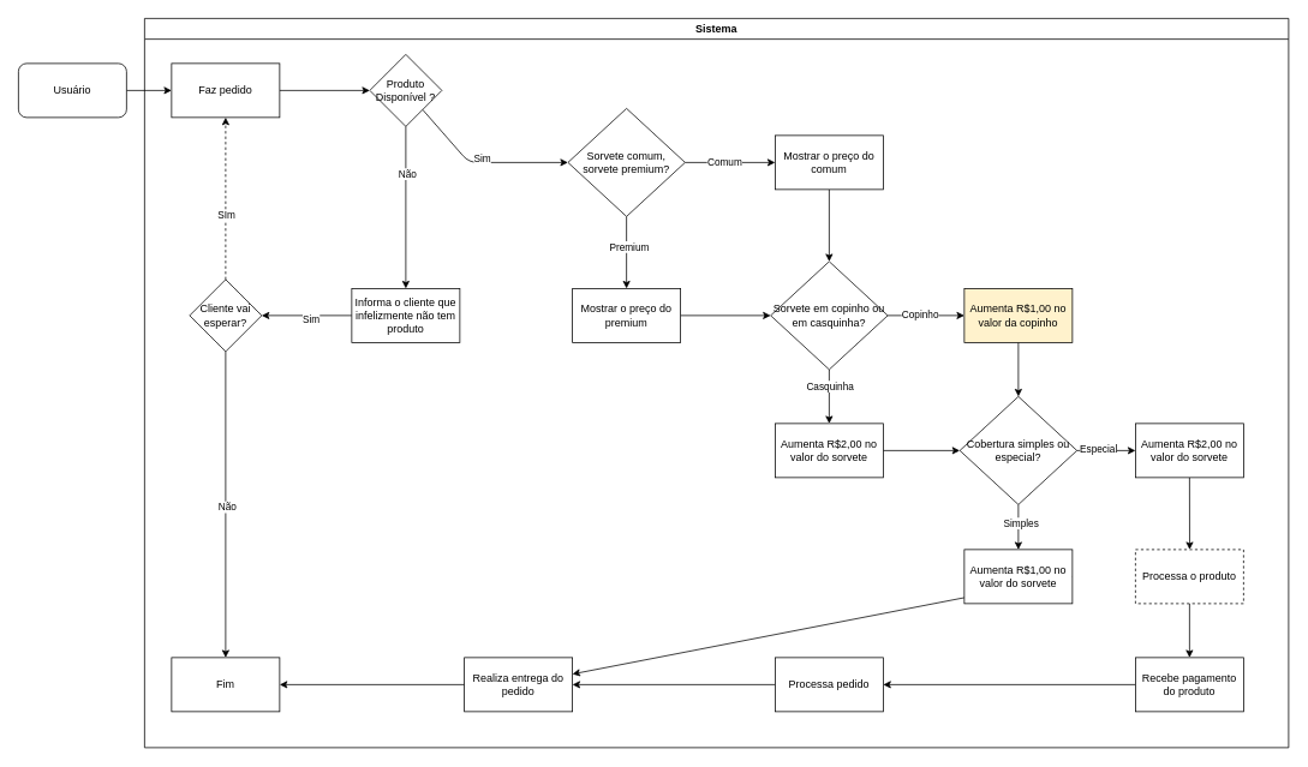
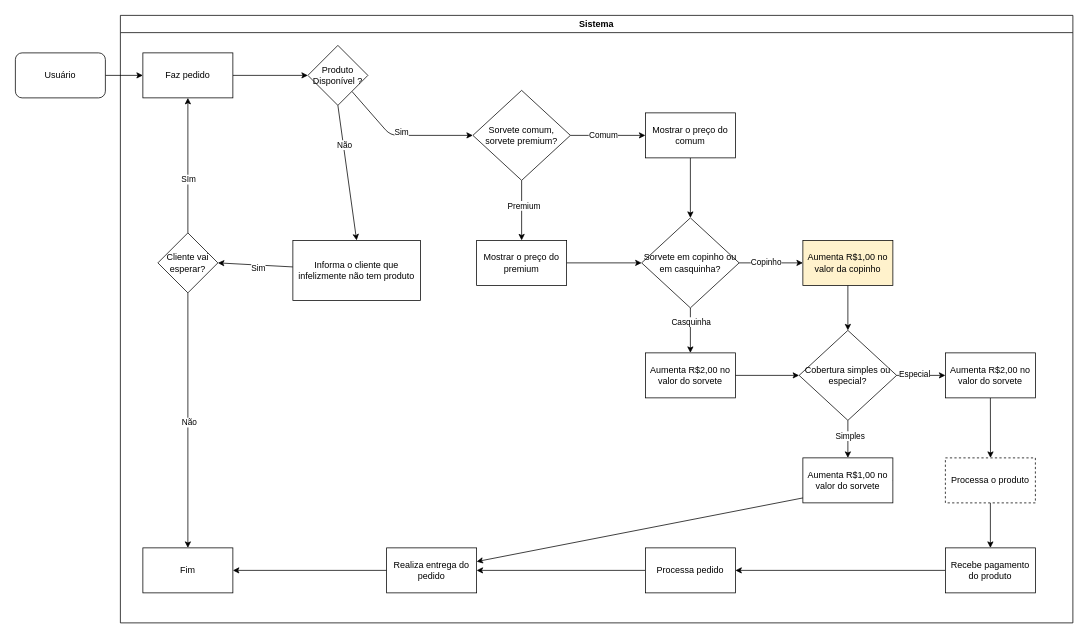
  <mxCell id="0" />
  <mxCell id="1" parent="0" />
  <mxCell id="2" value="Sistema" style="swimlane;labelBackgroundColor=#FFFFFF;labelBorderColor=none;textShadow=0;gradientColor=none;swimlaneFillColor=default;" vertex="1" parent="1"><mxGeometry x="160" y="20" width="1270" height="810" as="geometry" /></mxCell>
  <mxCell id="3" style="edgeStyle=none;html=1;exitX=1;exitY=0.5;exitDx=0;exitDy=0;entryX=0;entryY=0.5;entryDx=0;entryDy=0;" edge="1" parent="2" source="4" target="7"><mxGeometry relative="1" as="geometry" /></mxCell>
  <mxCell id="4" value="Faz pedido" style="rounded=0;whiteSpace=wrap;html=1;" vertex="1" parent="2"><mxGeometry x="30" y="50" width="120" height="60" as="geometry" /></mxCell>
  <mxCell id="5" style="edgeStyle=none;html=1;entryX=0;entryY=0.5;entryDx=0;entryDy=0;" edge="1" parent="2" source="7" target="29"><mxGeometry relative="1" as="geometry"><Array as="points"><mxPoint x="360" y="160" /></Array></mxGeometry></mxCell>
  <mxCell id="6" value="Sim&lt;div&gt;&lt;br&gt;&lt;/div&gt;" style="edgeLabel;html=1;align=center;verticalAlign=middle;resizable=0;points=[];" vertex="1" connectable="0" parent="5"><mxGeometry x="-0.019" y="-2" relative="1" as="geometry"><mxPoint as="offset" /></mxGeometry></mxCell>
  <mxCell id="7" value="Produto Disponível ?" style="rhombus;whiteSpace=wrap;html=1;" vertex="1" parent="2"><mxGeometry x="250" y="40" width="80" height="80" as="geometry" /></mxCell>
  <mxCell id="8" style="edgeStyle=none;html=1;entryX=1;entryY=0.5;entryDx=0;entryDy=0;" edge="1" parent="2" source="10" target="17"><mxGeometry relative="1" as="geometry" /></mxCell>
  <mxCell id="9" value="Sim" style="edgeLabel;html=1;align=center;verticalAlign=middle;resizable=0;points=[];" vertex="1" connectable="0" parent="8"><mxGeometry x="-0.09" y="4" relative="1" as="geometry"><mxPoint as="offset" /></mxGeometry></mxCell>
- <mxCell id="10" value="Informa o cliente que infelizmente não tem produto" style="rounded=0;whiteSpace=wrap;html=1;" vertex="1" parent="2"><mxGeometry x="230" y="300" width="120" height="60" as="geometry" /></mxCell>
+ <mxCell id="10" value="Informa o cliente que infelizmente não tem produto" style="rounded=0;whiteSpace=wrap;html=1;" vertex="1" parent="2"><mxGeometry x="230" y="300" width="170" height="80" as="geometry" /></mxCell>
  <mxCell id="11" style="edgeStyle=none;html=1;exitX=0.5;exitY=1;exitDx=0;exitDy=0;entryX=0.5;entryY=0;entryDx=0;entryDy=0;" edge="1" parent="2" source="7" target="10"><mxGeometry relative="1" as="geometry"><mxPoint x="249.932" y="130" as="targetPoint" /></mxGeometry></mxCell>
  <mxCell id="12" value="Não" style="edgeLabel;html=1;align=center;verticalAlign=middle;resizable=0;points=[];" vertex="1" connectable="0" parent="11"><mxGeometry x="-0.418" y="1" relative="1" as="geometry"><mxPoint as="offset" /></mxGeometry></mxCell>
- <mxCell id="13" style="edgeStyle=none;html=1;exitX=0.5;exitY=0;exitDx=0;exitDy=0;entryX=0.5;entryY=1;entryDx=0;entryDy=0;dashed=1;" edge="1" parent="2" source="17" target="4"><mxGeometry relative="1" as="geometry" /></mxCell>
+ <mxCell id="13" style="edgeStyle=none;html=1;exitX=0.5;exitY=0;exitDx=0;exitDy=0;entryX=0.5;entryY=1;entryDx=0;entryDy=0;" edge="1" parent="2" source="17" target="4"><mxGeometry relative="1" as="geometry" /></mxCell>
  <mxCell id="14" value="SIm" style="edgeLabel;html=1;align=center;verticalAlign=middle;resizable=0;points=[];" vertex="1" connectable="0" parent="13"><mxGeometry x="-0.2" relative="1" as="geometry"><mxPoint as="offset" /></mxGeometry></mxCell>
  <mxCell id="15" style="edgeStyle=none;html=1;entryX=0.5;entryY=0;entryDx=0;entryDy=0;" edge="1" parent="2" source="17" target="18"><mxGeometry relative="1" as="geometry" /></mxCell>
  <mxCell id="16" value="Não" style="edgeLabel;html=1;align=center;verticalAlign=middle;resizable=0;points=[];" vertex="1" connectable="0" parent="15"><mxGeometry x="0.01" y="1" relative="1" as="geometry"><mxPoint as="offset" /></mxGeometry></mxCell>
  <mxCell id="17" value="Cliente vai esperar?" style="rhombus;whiteSpace=wrap;html=1;" vertex="1" parent="2"><mxGeometry x="50" y="290" width="80" height="80" as="geometry" /></mxCell>
  <mxCell id="18" value="Fim" style="rounded=0;whiteSpace=wrap;html=1;" vertex="1" parent="2"><mxGeometry x="30" y="710" width="120" height="60" as="geometry" /></mxCell>
  <mxCell id="19" value="" style="edgeStyle=none;html=1;" edge="1" parent="2" source="20" target="22"><mxGeometry relative="1" as="geometry" /></mxCell>
  <mxCell id="20" value="Recebe pagamento do produto" style="rounded=0;whiteSpace=wrap;html=1;" vertex="1" parent="2"><mxGeometry x="1100" y="710" width="120" height="60" as="geometry" /></mxCell>
  <mxCell id="21" value="" style="edgeStyle=none;html=1;" edge="1" parent="2" source="22" target="24"><mxGeometry relative="1" as="geometry" /></mxCell>
  <mxCell id="22" value="Processa pedido" style="whiteSpace=wrap;html=1;rounded=0;" vertex="1" parent="2"><mxGeometry x="700" y="710" width="120" height="60" as="geometry" /></mxCell>
  <mxCell id="23" style="edgeStyle=none;html=1;entryX=1;entryY=0.5;entryDx=0;entryDy=0;" edge="1" parent="2" source="24" target="18"><mxGeometry relative="1" as="geometry" /></mxCell>
  <mxCell id="24" value="Realiza entrega do pedido" style="whiteSpace=wrap;html=1;rounded=0;" vertex="1" parent="2"><mxGeometry x="355" y="710" width="120" height="60" as="geometry" /></mxCell>
  <mxCell id="25" style="edgeStyle=none;html=1;" edge="1" parent="2" source="29" target="31"><mxGeometry relative="1" as="geometry" /></mxCell>
  <mxCell id="26" value="Premium" style="edgeLabel;html=1;align=center;verticalAlign=middle;resizable=0;points=[];" vertex="1" connectable="0" parent="25"><mxGeometry x="-0.179" y="2" relative="1" as="geometry"><mxPoint as="offset" /></mxGeometry></mxCell>
  <mxCell id="27" style="edgeStyle=none;html=1;exitX=1;exitY=0.5;exitDx=0;exitDy=0;entryX=0;entryY=0.5;entryDx=0;entryDy=0;" edge="1" parent="2" source="29" target="33"><mxGeometry relative="1" as="geometry" /></mxCell>
  <mxCell id="28" value="Comum" style="edgeLabel;html=1;align=center;verticalAlign=middle;resizable=0;points=[];" vertex="1" connectable="0" parent="27"><mxGeometry x="-0.146" y="1" relative="1" as="geometry"><mxPoint as="offset" /></mxGeometry></mxCell>
  <mxCell id="29" value="Sorvete comum, sorvete premium?" style="rhombus;whiteSpace=wrap;html=1;" vertex="1" parent="2"><mxGeometry x="470" y="100" width="130" height="120" as="geometry" /></mxCell>
  <mxCell id="30" style="edgeStyle=none;html=1;exitX=1;exitY=0.5;exitDx=0;exitDy=0;entryX=0;entryY=0.5;entryDx=0;entryDy=0;" edge="1" parent="2" source="31" target="38"><mxGeometry relative="1" as="geometry" /></mxCell>
  <mxCell id="31" value="Mostrar o preço do premium" style="rounded=0;whiteSpace=wrap;html=1;" vertex="1" parent="2"><mxGeometry x="475" y="300" width="120" height="60" as="geometry" /></mxCell>
  <mxCell id="32" style="edgeStyle=none;html=1;entryX=0.5;entryY=0;entryDx=0;entryDy=0;" edge="1" parent="2" source="33" target="38"><mxGeometry relative="1" as="geometry" /></mxCell>
  <mxCell id="33" value="Mostrar o preço do comum" style="rounded=0;whiteSpace=wrap;html=1;" vertex="1" parent="2"><mxGeometry x="700" y="130" width="120" height="60" as="geometry" /></mxCell>
  <mxCell id="34" style="edgeStyle=none;html=1;exitX=0.5;exitY=1;exitDx=0;exitDy=0;" edge="1" parent="2" source="38" target="40"><mxGeometry relative="1" as="geometry" /></mxCell>
  <mxCell id="35" value="Casquinha" style="edgeLabel;html=1;align=center;verticalAlign=middle;resizable=0;points=[];" vertex="1" connectable="0" parent="34"><mxGeometry x="-0.396" relative="1" as="geometry"><mxPoint as="offset" /></mxGeometry></mxCell>
  <mxCell id="36" style="edgeStyle=none;html=1;exitX=1;exitY=0.5;exitDx=0;exitDy=0;" edge="1" parent="2" source="38" target="42"><mxGeometry relative="1" as="geometry" /></mxCell>
  <mxCell id="37" value="Copinho" style="edgeLabel;html=1;align=center;verticalAlign=middle;resizable=0;points=[];" vertex="1" connectable="0" parent="36"><mxGeometry x="-0.168" y="2" relative="1" as="geometry"><mxPoint as="offset" /></mxGeometry></mxCell>
  <mxCell id="38" value="Sorvete em copinho ou em casquinha?" style="rhombus;whiteSpace=wrap;html=1;" vertex="1" parent="2"><mxGeometry x="695" y="270" width="130" height="120" as="geometry" /></mxCell>
  <mxCell id="39" style="edgeStyle=none;html=1;exitX=1;exitY=0.5;exitDx=0;exitDy=0;entryX=0;entryY=0.5;entryDx=0;entryDy=0;" edge="1" parent="2" source="40" target="47"><mxGeometry relative="1" as="geometry" /></mxCell>
  <mxCell id="40" value="Aumenta R$2,00 no valor do sorvete" style="rounded=0;whiteSpace=wrap;html=1;" vertex="1" parent="2"><mxGeometry x="700" y="450" width="120" height="60" as="geometry" /></mxCell>
  <mxCell id="41" style="edgeStyle=none;html=1;exitX=0.5;exitY=1;exitDx=0;exitDy=0;entryX=0.5;entryY=0;entryDx=0;entryDy=0;" edge="1" parent="2" source="42" target="47"><mxGeometry relative="1" as="geometry" /></mxCell>
  <mxCell id="42" value="Aumenta R$1,00 no valor da copinho" style="rounded=0;whiteSpace=wrap;html=1;fillColor=#fff2cc;" vertex="1" parent="2"><mxGeometry x="910" y="300" width="120" height="60" as="geometry" /></mxCell>
  <mxCell id="43" style="edgeStyle=none;html=1;" edge="1" parent="2" source="47"><mxGeometry relative="1" as="geometry"><mxPoint x="970" y="590" as="targetPoint" /></mxGeometry></mxCell>
  <mxCell id="44" value="Simples" style="edgeLabel;html=1;align=center;verticalAlign=middle;resizable=0;points=[];" vertex="1" connectable="0" parent="43"><mxGeometry x="-0.206" y="2" relative="1" as="geometry"><mxPoint as="offset" /></mxGeometry></mxCell>
  <mxCell id="45" style="edgeStyle=none;html=1;exitX=1;exitY=0.5;exitDx=0;exitDy=0;entryX=0;entryY=0.5;entryDx=0;entryDy=0;" edge="1" parent="2" source="47" target="51"><mxGeometry relative="1" as="geometry" /></mxCell>
  <mxCell id="46" value="Especial" style="edgeLabel;html=1;align=center;verticalAlign=middle;resizable=0;points=[];" vertex="1" connectable="0" parent="45"><mxGeometry x="-0.27" y="2" relative="1" as="geometry"><mxPoint x="-1" as="offset" /></mxGeometry></mxCell>
  <mxCell id="47" value="Cobertura simples ou especial?" style="rhombus;whiteSpace=wrap;html=1;" vertex="1" parent="2"><mxGeometry x="905" y="420" width="130" height="120" as="geometry" /></mxCell>
  <mxCell id="48" style="edgeStyle=none;html=1;exitX=1;exitY=0.5;exitDx=0;exitDy=0;" edge="1" parent="2" source="49" target="24"><mxGeometry relative="1" as="geometry" /></mxCell>
  <mxCell id="49" value="Aumenta R$1,00 no valor do sorvete" style="rounded=0;whiteSpace=wrap;html=1;" vertex="1" parent="2"><mxGeometry x="910" y="590" width="120" height="60" as="geometry" /></mxCell>
  <mxCell id="50" style="edgeStyle=none;html=1;exitX=0.5;exitY=1;exitDx=0;exitDy=0;" edge="1" parent="2" source="51"><mxGeometry relative="1" as="geometry"><mxPoint x="1160.143" y="590" as="targetPoint" /></mxGeometry></mxCell>
  <mxCell id="51" value="Aumenta R$2,00 no valor do sorvete" style="rounded=0;whiteSpace=wrap;html=1;" vertex="1" parent="2"><mxGeometry x="1100" y="450" width="120" height="60" as="geometry" /></mxCell>
  <mxCell id="52" style="edgeStyle=none;html=1;exitX=0.5;exitY=1;exitDx=0;exitDy=0;" edge="1" parent="2" source="53" target="20"><mxGeometry relative="1" as="geometry" /></mxCell>
  <mxCell id="53" value="Processa o produto" style="rounded=0;whiteSpace=wrap;html=1;dashed=1;" vertex="1" parent="2"><mxGeometry x="1100" y="590" width="120" height="60" as="geometry" /></mxCell>
  <mxCell id="54" style="edgeStyle=none;html=1;" edge="1" parent="1" source="55" target="4"><mxGeometry relative="1" as="geometry" /></mxCell>
  <mxCell id="55" value="Usuário" style="rounded=1;whiteSpace=wrap;html=1;" vertex="1" parent="1"><mxGeometry x="20" y="70" width="120" height="60" as="geometry" /></mxCell>
